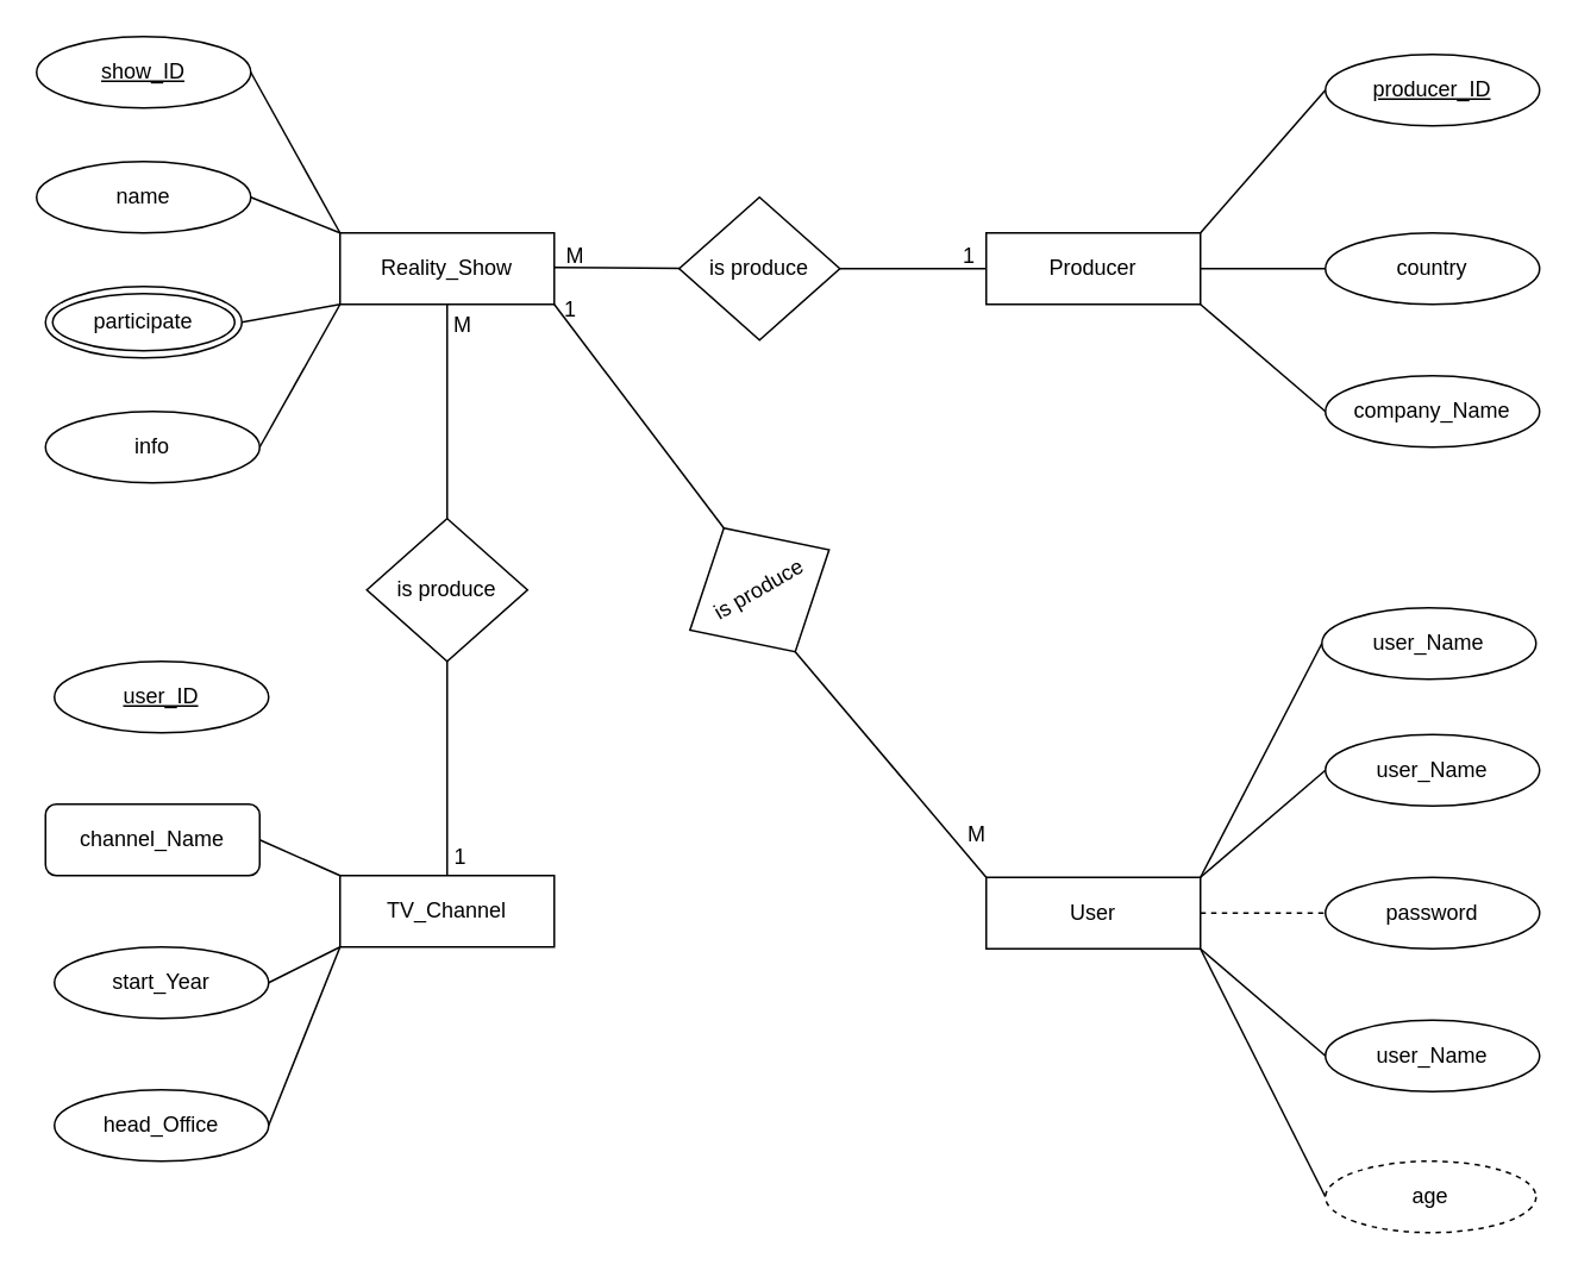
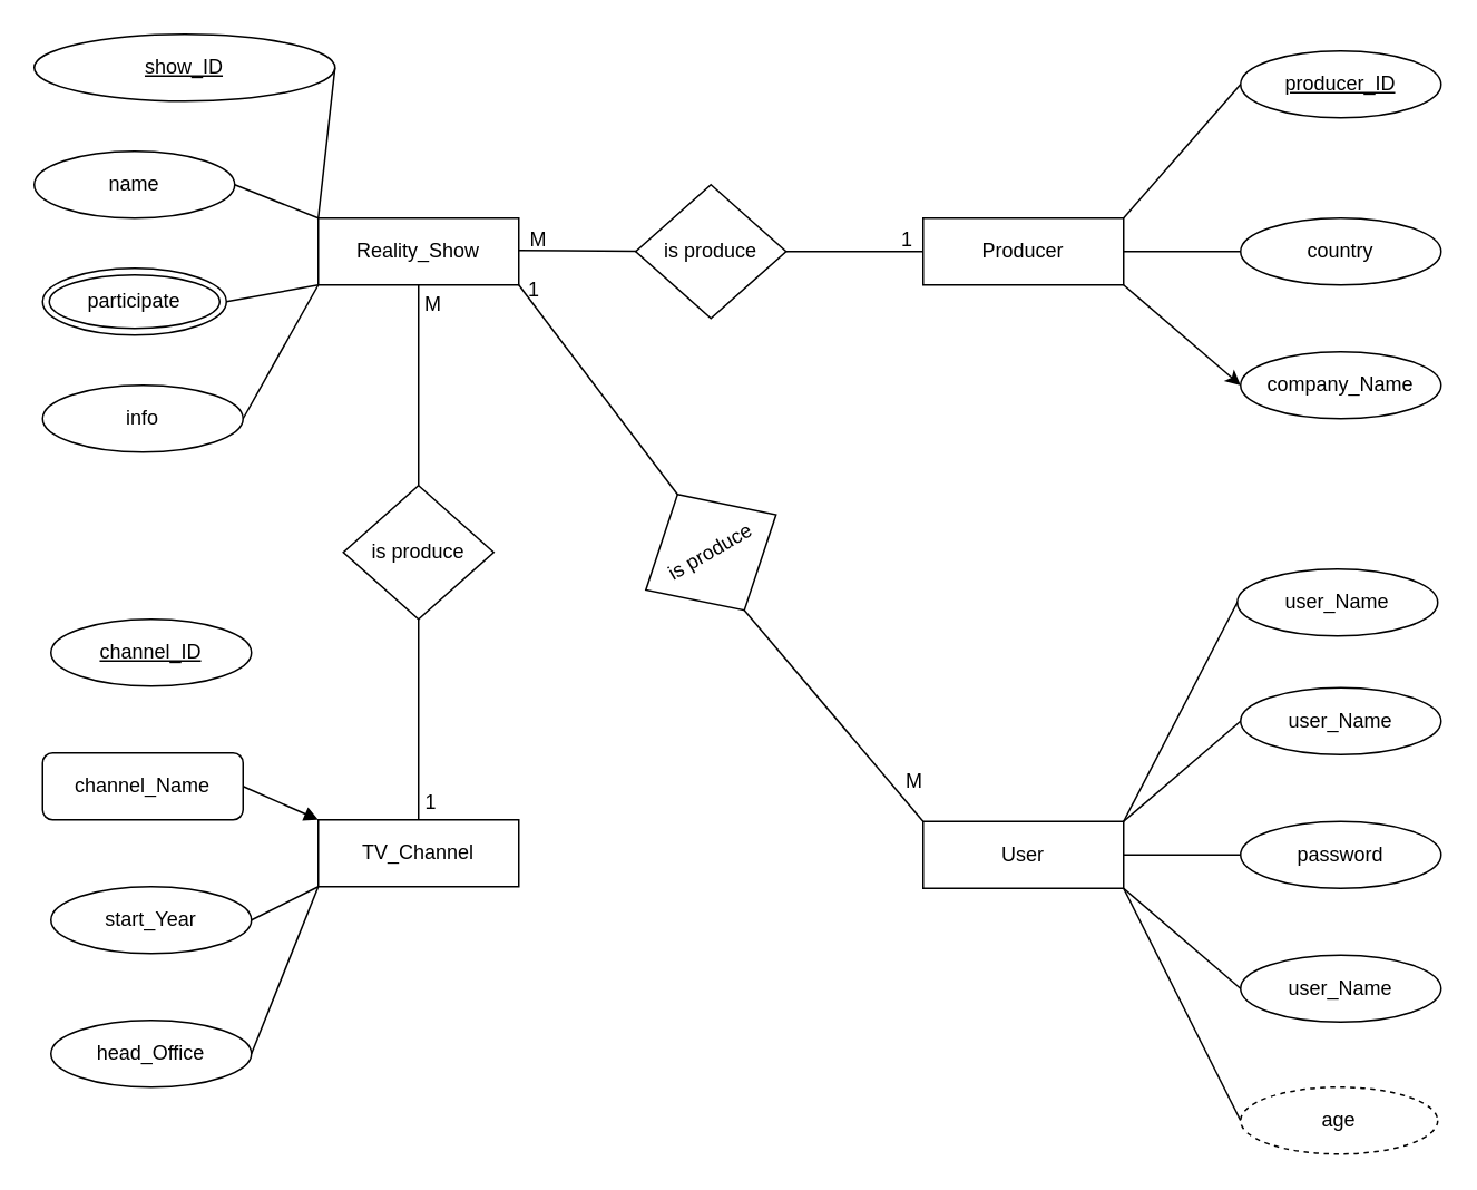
  <mxCell id="0" />
  <mxCell id="1" parent="0" />
  <mxCell id="2" value="Reality_Show" style="whiteSpace=wrap;html=1;" vertex="1" parent="1"><mxGeometry x="190" y="130" width="120" height="40" as="geometry" /></mxCell>
  <mxCell id="3" value="TV_Channel" style="whiteSpace=wrap;html=1;" vertex="1" parent="1"><mxGeometry x="190" y="490" width="120" height="40" as="geometry" /></mxCell>
  <mxCell id="4" value="User" style="whiteSpace=wrap;html=1;" vertex="1" parent="1"><mxGeometry x="552" y="491" width="120" height="40" as="geometry" /></mxCell>
  <mxCell id="5" value="Producer" style="whiteSpace=wrap;html=1;" vertex="1" parent="1"><mxGeometry x="552" y="130" width="120" height="40" as="geometry" /></mxCell>
- <mxCell id="6" value="show_ID" style="ellipse;whiteSpace=wrap;html=1;fontStyle=4" vertex="1" parent="1"><mxGeometry x="20" y="20" width="120" height="40" as="geometry" /></mxCell>
+ <mxCell id="6" value="show_ID" style="ellipse;whiteSpace=wrap;html=1;fontStyle=4" vertex="1" parent="1"><mxGeometry x="20" y="20" width="180" height="40" as="geometry" /></mxCell>
  <mxCell id="7" value="info" style="ellipse;whiteSpace=wrap;html=1;" vertex="1" parent="1"><mxGeometry x="25" y="230" width="120" height="40" as="geometry" /></mxCell>
  <mxCell id="8" value="name" style="ellipse;whiteSpace=wrap;html=1;" vertex="1" parent="1"><mxGeometry x="20" y="90" width="120" height="40" as="geometry" /></mxCell>
  <mxCell id="9" value="&lt;span style=&quot;font-weight: 400;&quot;&gt;producer_ID&lt;/span&gt;" style="ellipse;whiteSpace=wrap;html=1;fontStyle=5" vertex="1" parent="1"><mxGeometry x="742" y="30" width="120" height="40" as="geometry" /></mxCell>
  <mxCell id="10" value="company_Name" style="ellipse;whiteSpace=wrap;html=1;" vertex="1" parent="1"><mxGeometry x="742" y="210" width="120" height="40" as="geometry" /></mxCell>
  <mxCell id="11" value="country" style="ellipse;whiteSpace=wrap;html=1;" vertex="1" parent="1"><mxGeometry x="742" y="130" width="120" height="40" as="geometry" /></mxCell>
  <mxCell id="12" value="user_Name" style="ellipse;whiteSpace=wrap;html=1;" vertex="1" parent="1"><mxGeometry x="742" y="411" width="120" height="40" as="geometry" /></mxCell>
  <mxCell id="13" value="user_Name" style="ellipse;whiteSpace=wrap;html=1;" vertex="1" parent="1"><mxGeometry x="742" y="571" width="120" height="40" as="geometry" /></mxCell>
  <mxCell id="14" value="password" style="ellipse;whiteSpace=wrap;html=1;" vertex="1" parent="1"><mxGeometry x="742" y="491" width="120" height="40" as="geometry" /></mxCell>
  <mxCell id="15" value="participate" style="ellipse;shape=doubleEllipse;whiteSpace=wrap;html=1;" vertex="1" parent="1"><mxGeometry x="25" y="160" width="110" height="40" as="geometry" /></mxCell>
  <mxCell id="16" value="" style="endArrow=none;html=1;rounded=0;entryX=0;entryY=0;entryDx=0;entryDy=0;exitX=1;exitY=0.5;exitDx=0;exitDy=0;" edge="1" parent="1" source="6" target="2"><mxGeometry relative="1" as="geometry"><mxPoint x="152" y="39.41" as="sourcePoint" /><mxPoint x="312" y="39.41" as="targetPoint" /></mxGeometry></mxCell>
  <mxCell id="17" value="" style="endArrow=none;html=1;rounded=0;entryX=1;entryY=0.5;entryDx=0;entryDy=0;exitX=0;exitY=1;exitDx=0;exitDy=0;" edge="1" parent="1" source="2" target="7"><mxGeometry relative="1" as="geometry"><mxPoint x="192" y="170" as="sourcePoint" /><mxPoint x="232" y="260.59" as="targetPoint" /></mxGeometry></mxCell>
  <mxCell id="18" value="" style="endArrow=none;html=1;rounded=0;entryX=0;entryY=0;entryDx=0;entryDy=0;exitX=1;exitY=0.5;exitDx=0;exitDy=0;" edge="1" parent="1" source="8" target="2"><mxGeometry relative="1" as="geometry"><mxPoint x="147" y="109.41" as="sourcePoint" /><mxPoint x="307" y="109.41" as="targetPoint" /></mxGeometry></mxCell>
  <mxCell id="19" value="" style="endArrow=none;html=1;rounded=0;entryX=0;entryY=1;entryDx=0;entryDy=0;exitX=1;exitY=0.5;exitDx=0;exitDy=0;" edge="1" parent="1" source="15" target="2"><mxGeometry relative="1" as="geometry"><mxPoint x="202" y="190" as="sourcePoint" /><mxPoint x="187" y="270" as="targetPoint" /></mxGeometry></mxCell>
  <mxCell id="20" value="" style="endArrow=none;html=1;rounded=0;entryX=0;entryY=0.5;entryDx=0;entryDy=0;exitX=1;exitY=0.5;exitDx=0;exitDy=0;" edge="1" parent="1" source="5" target="11"><mxGeometry relative="1" as="geometry"><mxPoint x="672" y="130" as="sourcePoint" /><mxPoint x="722" y="220.59" as="targetPoint" /></mxGeometry></mxCell>
  <mxCell id="21" value="" style="endArrow=none;html=1;rounded=0;entryX=0;entryY=0.5;entryDx=0;entryDy=0;exitX=1;exitY=0;exitDx=0;exitDy=0;" edge="1" parent="1" source="5" target="9"><mxGeometry relative="1" as="geometry"><mxPoint x="672" y="45" as="sourcePoint" /><mxPoint x="742" y="35" as="targetPoint" /></mxGeometry></mxCell>
- <mxCell id="22" value="" style="endArrow=none;html=1;rounded=0;entryX=0;entryY=0.5;entryDx=0;entryDy=0;exitX=1;exitY=1;exitDx=0;exitDy=0;" edge="1" parent="1" source="5" target="10"><mxGeometry relative="1" as="geometry"><mxPoint x="662" y="190" as="sourcePoint" /><mxPoint x="742" y="160" as="targetPoint" /></mxGeometry></mxCell>
+ <mxCell id="22" value="" style="endArrow=classic;html=1;rounded=0;entryX=0;entryY=0.5;entryDx=0;entryDy=0;exitX=1;exitY=1;exitDx=0;exitDy=0;" edge="1" parent="1" source="5" target="10"><mxGeometry relative="1" as="geometry"><mxPoint x="662" y="190" as="sourcePoint" /><mxPoint x="742" y="160" as="targetPoint" /></mxGeometry></mxCell>
  <mxCell id="23" value="" style="endArrow=none;html=1;rounded=0;entryX=0;entryY=0.5;entryDx=0;entryDy=0;exitX=1;exitY=0;exitDx=0;exitDy=0;" edge="1" parent="1" source="4" target="12"><mxGeometry relative="1" as="geometry"><mxPoint x="672" y="330" as="sourcePoint" /><mxPoint x="742" y="390" as="targetPoint" /></mxGeometry></mxCell>
  <mxCell id="24" value="" style="endArrow=none;html=1;rounded=0;entryX=0;entryY=0.5;entryDx=0;entryDy=0;exitX=1;exitY=1;exitDx=0;exitDy=0;" edge="1" parent="1" source="4" target="13"><mxGeometry relative="1" as="geometry"><mxPoint x="672" y="460" as="sourcePoint" /><mxPoint x="742" y="360" as="targetPoint" /></mxGeometry></mxCell>
- <mxCell id="25" value="" style="endArrow=none;html=1;rounded=0;entryX=0;entryY=0.5;entryDx=0;entryDy=0;exitX=1;exitY=0.5;exitDx=0;exitDy=0;dashed=1;" edge="1" parent="1" source="4" target="14"><mxGeometry relative="1" as="geometry"><mxPoint x="692" y="430" as="sourcePoint" /><mxPoint x="742" y="370" as="targetPoint" /></mxGeometry></mxCell>
+ <mxCell id="25" value="" style="endArrow=none;html=1;rounded=0;entryX=0;entryY=0.5;entryDx=0;entryDy=0;exitX=1;exitY=0.5;exitDx=0;exitDy=0;" edge="1" parent="1" source="4" target="14"><mxGeometry relative="1" as="geometry"><mxPoint x="692" y="430" as="sourcePoint" /><mxPoint x="742" y="370" as="targetPoint" /></mxGeometry></mxCell>
  <mxCell id="26" value="" style="endArrow=none;html=1;rounded=0;exitX=1;exitY=1;exitDx=0;exitDy=0;entryX=0;entryY=0.5;entryDx=0;entryDy=0;" edge="1" parent="1" target="34" source="4"><mxGeometry relative="1" as="geometry"><mxPoint x="642" y="480" as="sourcePoint" /><mxPoint x="750" y="650" as="targetPoint" /></mxGeometry></mxCell>
- <mxCell id="27" value="user_ID" style="ellipse;whiteSpace=wrap;html=1;fontStyle=4" vertex="1" parent="1"><mxGeometry x="30" y="370" width="120" height="40" as="geometry" /></mxCell>
+ <mxCell id="27" value="channel_ID" style="ellipse;whiteSpace=wrap;html=1;fontStyle=4" vertex="1" parent="1"><mxGeometry x="30" y="370" width="120" height="40" as="geometry" /></mxCell>
  <mxCell id="28" value="head_Office" style="ellipse;whiteSpace=wrap;html=1;" vertex="1" parent="1"><mxGeometry x="30" y="610" width="120" height="40" as="geometry" /></mxCell>
  <mxCell id="29" value="channel_Name" style="whiteSpace=wrap;html=1;rounded=1;" vertex="1" parent="1"><mxGeometry x="25" y="450" width="120" height="40" as="geometry" /></mxCell>
  <mxCell id="30" value="start_Year" style="ellipse;whiteSpace=wrap;html=1;" vertex="1" parent="1"><mxGeometry x="30" y="530" width="120" height="40" as="geometry" /></mxCell>
- <mxCell id="31" value="" style="endArrow=none;html=1;rounded=0;entryX=0;entryY=0;entryDx=0;entryDy=0;exitX=1;exitY=0.5;exitDx=0;exitDy=0;" edge="1" parent="1" source="29" target="3"><mxGeometry relative="1" as="geometry"><mxPoint x="160" y="400" as="sourcePoint" /><mxPoint x="200" y="500" as="targetPoint" /></mxGeometry></mxCell>
+ <mxCell id="31" value="" style="endArrow=block;html=1;rounded=0;entryX=0;entryY=0;entryDx=0;entryDy=0;exitX=1;exitY=0.5;exitDx=0;exitDy=0;" edge="1" parent="1" source="29" target="3"><mxGeometry relative="1" as="geometry"><mxPoint x="160" y="400" as="sourcePoint" /><mxPoint x="200" y="500" as="targetPoint" /></mxGeometry></mxCell>
  <mxCell id="32" value="" style="endArrow=none;html=1;rounded=0;entryX=0;entryY=1;entryDx=0;entryDy=0;exitX=1;exitY=0.5;exitDx=0;exitDy=0;" edge="1" parent="1" source="30" target="3"><mxGeometry relative="1" as="geometry"><mxPoint x="155" y="480" as="sourcePoint" /><mxPoint x="200" y="500" as="targetPoint" /></mxGeometry></mxCell>
  <mxCell id="33" value="" style="endArrow=none;html=1;rounded=0;entryX=0;entryY=1;entryDx=0;entryDy=0;exitX=1;exitY=0.5;exitDx=0;exitDy=0;" edge="1" parent="1" source="28" target="3"><mxGeometry relative="1" as="geometry"><mxPoint x="160" y="560" as="sourcePoint" /><mxPoint x="200" y="540" as="targetPoint" /></mxGeometry></mxCell>
  <mxCell id="34" value="age" style="ellipse;whiteSpace=wrap;html=1;align=center;dashed=1;" vertex="1" parent="1"><mxGeometry x="742" y="650" width="118" height="40" as="geometry" /></mxCell>
  <mxCell id="35" value="user_Name" style="ellipse;whiteSpace=wrap;html=1;" vertex="1" parent="1"><mxGeometry x="740" y="340" width="120" height="40" as="geometry" /></mxCell>
  <mxCell id="36" value="" style="endArrow=none;html=1;rounded=0;entryX=0;entryY=0.5;entryDx=0;entryDy=0;exitX=1;exitY=0;exitDx=0;exitDy=0;" edge="1" parent="1" source="4" target="35"><mxGeometry relative="1" as="geometry"><mxPoint x="650" y="470" as="sourcePoint" /><mxPoint x="720" y="410" as="targetPoint" /></mxGeometry></mxCell>
  <mxCell id="37" value="" style="endArrow=none;html=1;rounded=0;" edge="1" parent="1" target="42"><mxGeometry relative="1" as="geometry"><mxPoint x="310" y="149.41" as="sourcePoint" /><mxPoint x="390" y="149" as="targetPoint" /></mxGeometry></mxCell>
  <mxCell id="38" value="M" style="resizable=0;html=1;whiteSpace=wrap;align=left;verticalAlign=bottom;" connectable="0" vertex="1" parent="37"><mxGeometry x="-1" relative="1" as="geometry"><mxPoint x="5" y="2" as="offset" /></mxGeometry></mxCell>
  <mxCell id="39" value="" style="endArrow=none;html=1;rounded=0;entryX=0;entryY=0.5;entryDx=0;entryDy=0;" edge="1" parent="1" source="42" target="5"><mxGeometry relative="1" as="geometry"><mxPoint x="440" y="149.41" as="sourcePoint" /><mxPoint x="550" y="150" as="targetPoint" /></mxGeometry></mxCell>
  <mxCell id="40" value="1" style="resizable=0;html=1;whiteSpace=wrap;align=right;verticalAlign=bottom;" connectable="0" vertex="1" parent="39"><mxGeometry x="1" relative="1" as="geometry"><mxPoint x="-5" y="1" as="offset" /></mxGeometry></mxCell>
  <mxCell id="41" value="" style="endArrow=none;html=1;rounded=0;entryX=0;entryY=0.5;entryDx=0;entryDy=0;" edge="1" parent="1" target="42"><mxGeometry relative="1" as="geometry"><mxPoint x="440" y="149.41" as="sourcePoint" /><mxPoint x="552" y="150" as="targetPoint" /></mxGeometry></mxCell>
  <mxCell id="42" value="is produce" style="rhombus;whiteSpace=wrap;html=1;" vertex="1" parent="1"><mxGeometry x="380" y="110" width="90" height="80" as="geometry" /></mxCell>
  <mxCell id="43" value="is produce" style="rhombus;whiteSpace=wrap;html=1;" vertex="1" parent="1"><mxGeometry x="205" y="290" width="90" height="80" as="geometry" /></mxCell>
  <mxCell id="44" value="is produce" style="rhombus;whiteSpace=wrap;html=1;rotation=-30;" vertex="1" parent="1"><mxGeometry x="380" y="290" width="90" height="80" as="geometry" /></mxCell>
  <mxCell id="45" value="" style="endArrow=none;html=1;rounded=0;entryX=0.5;entryY=0;entryDx=0;entryDy=0;exitX=0.5;exitY=1;exitDx=0;exitDy=0;" edge="1" parent="1" source="2" target="43"><mxGeometry relative="1" as="geometry"><mxPoint x="230" y="190" as="sourcePoint" /><mxPoint x="300" y="190.59" as="targetPoint" /></mxGeometry></mxCell>
  <mxCell id="46" value="M" style="resizable=0;html=1;whiteSpace=wrap;align=left;verticalAlign=bottom;" connectable="0" vertex="1" parent="45"><mxGeometry x="-1" relative="1" as="geometry"><mxPoint x="2" y="20" as="offset" /></mxGeometry></mxCell>
  <mxCell id="47" value="" style="endArrow=none;html=1;rounded=0;entryX=0.5;entryY=0;entryDx=0;entryDy=0;exitX=0.5;exitY=1;exitDx=0;exitDy=0;" edge="1" parent="1" source="43" target="3"><mxGeometry relative="1" as="geometry"><mxPoint x="240" y="368.82" as="sourcePoint" /><mxPoint x="322" y="368.82" as="targetPoint" /></mxGeometry></mxCell>
  <mxCell id="48" value="1" style="resizable=0;html=1;whiteSpace=wrap;align=right;verticalAlign=bottom;" connectable="0" vertex="1" parent="47"><mxGeometry x="1" relative="1" as="geometry"><mxPoint x="12" y="-2" as="offset" /></mxGeometry></mxCell>
  <mxCell id="49" value="" style="endArrow=none;html=1;rounded=0;entryX=0.5;entryY=0;entryDx=0;entryDy=0;exitX=1;exitY=1;exitDx=0;exitDy=0;" edge="1" parent="1" source="2" target="44"><mxGeometry relative="1" as="geometry"><mxPoint x="310" y="170" as="sourcePoint" /><mxPoint x="380" y="170.59" as="targetPoint" /></mxGeometry></mxCell>
  <mxCell id="50" value="1" style="resizable=0;html=1;whiteSpace=wrap;align=left;verticalAlign=bottom;" connectable="0" vertex="1" parent="49"><mxGeometry x="-1" relative="1" as="geometry"><mxPoint x="4" y="11" as="offset" /></mxGeometry></mxCell>
  <mxCell id="51" value="" style="endArrow=none;html=1;rounded=0;entryX=0;entryY=0;entryDx=0;entryDy=0;exitX=0.5;exitY=1;exitDx=0;exitDy=0;" edge="1" parent="1" source="44" target="4"><mxGeometry relative="1" as="geometry"><mxPoint x="440" y="361" as="sourcePoint" /><mxPoint x="535" y="486" as="targetPoint" /></mxGeometry></mxCell>
  <mxCell id="52" value="M" style="resizable=0;html=1;whiteSpace=wrap;align=left;verticalAlign=bottom;" connectable="0" vertex="1" parent="51"><mxGeometry x="-1" relative="1" as="geometry"><mxPoint x="95" y="110" as="offset" /></mxGeometry></mxCell>
